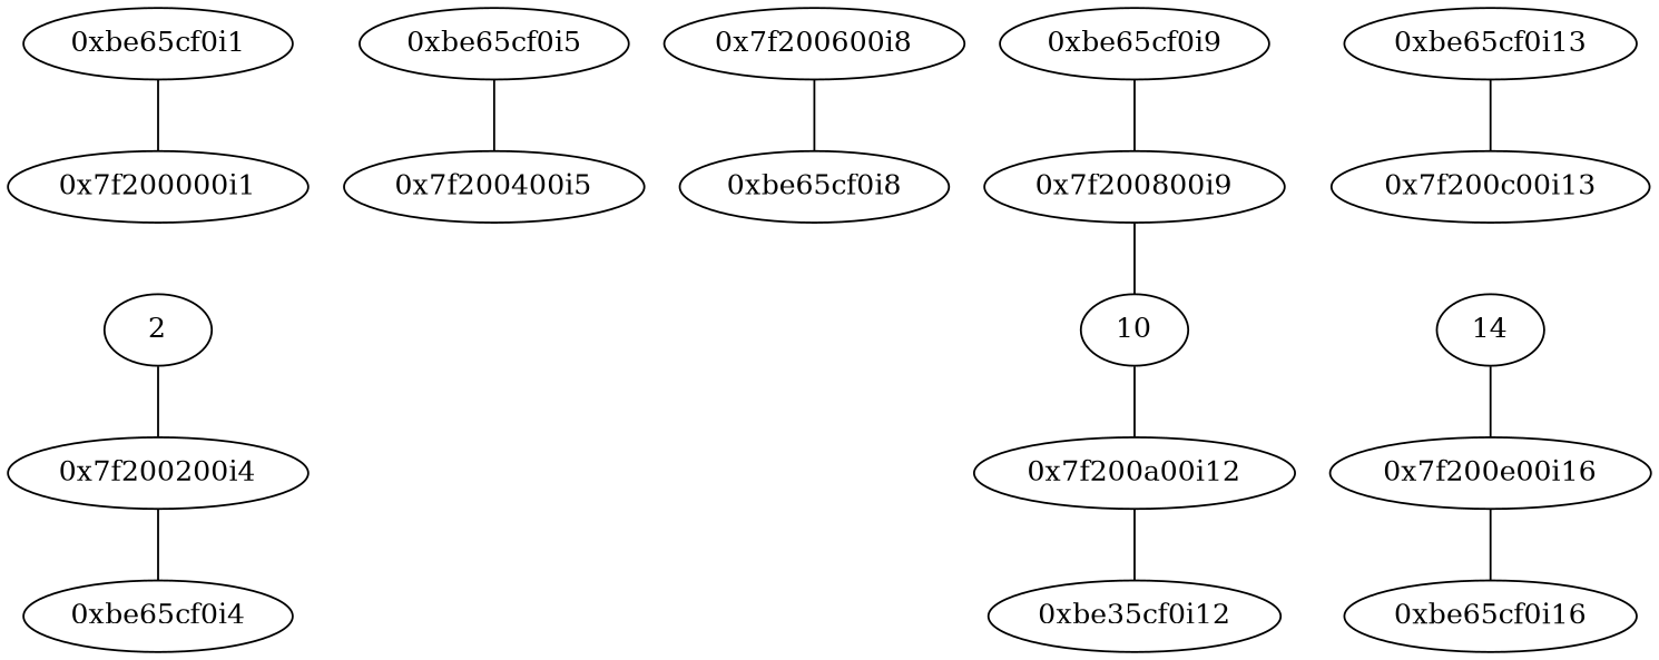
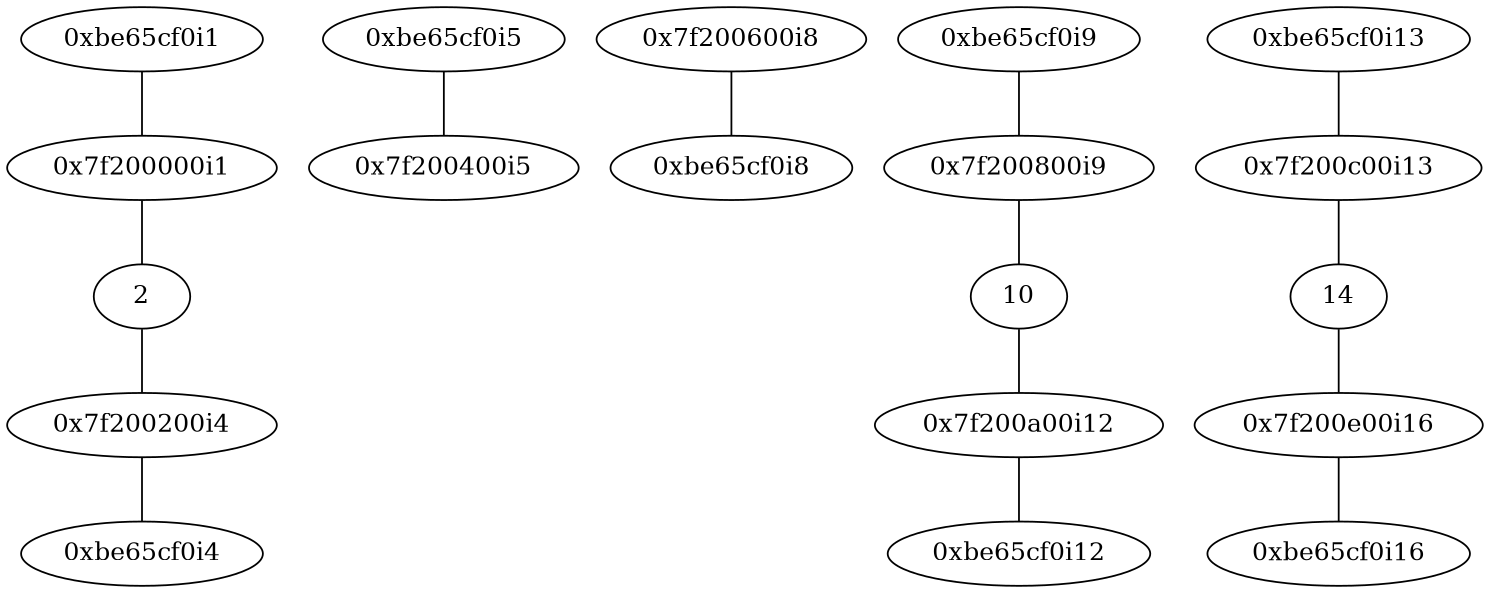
  strict graph {
    "0xbe65cf0i1"
    "0x7f200000i1"
    2
    "0x7f200200i4"
    "0xbe65cf0i4"
    "0xbe65cf0i5"
    "0x7f200400i5"
    "0x7f200600i8"
    "0xbe65cf0i8"
    "0xbe65cf0i9"
    "0x7f200800i9"
    10
    "0x7f200a00i12"
-   "0xbe65cf0i12" [label="0xbe35cf0i12"]
+   "0xbe65cf0i12"
    "0xbe65cf0i13"
    "0x7f200c00i13"
    14
    "0x7f200e00i16"
    "0xbe65cf0i16"
    "0xbe65cf0i1" -- "0x7f200000i1"
+   "0x7f200000i1" -- 2
    2 -- "0x7f200200i4"
    "0x7f200200i4" -- "0xbe65cf0i4"
    "0xbe65cf0i5" -- "0x7f200400i5"
    "0x7f200600i8" -- "0xbe65cf0i8"
    "0xbe65cf0i9" -- "0x7f200800i9"
    "0x7f200800i9" -- 10
    10 -- "0x7f200a00i12"
    "0x7f200a00i12" -- "0xbe65cf0i12"
    "0xbe65cf0i13" -- "0x7f200c00i13"
+   "0x7f200c00i13" -- 14
    14 -- "0x7f200e00i16"
    "0x7f200e00i16" -- "0xbe65cf0i16"
  }
